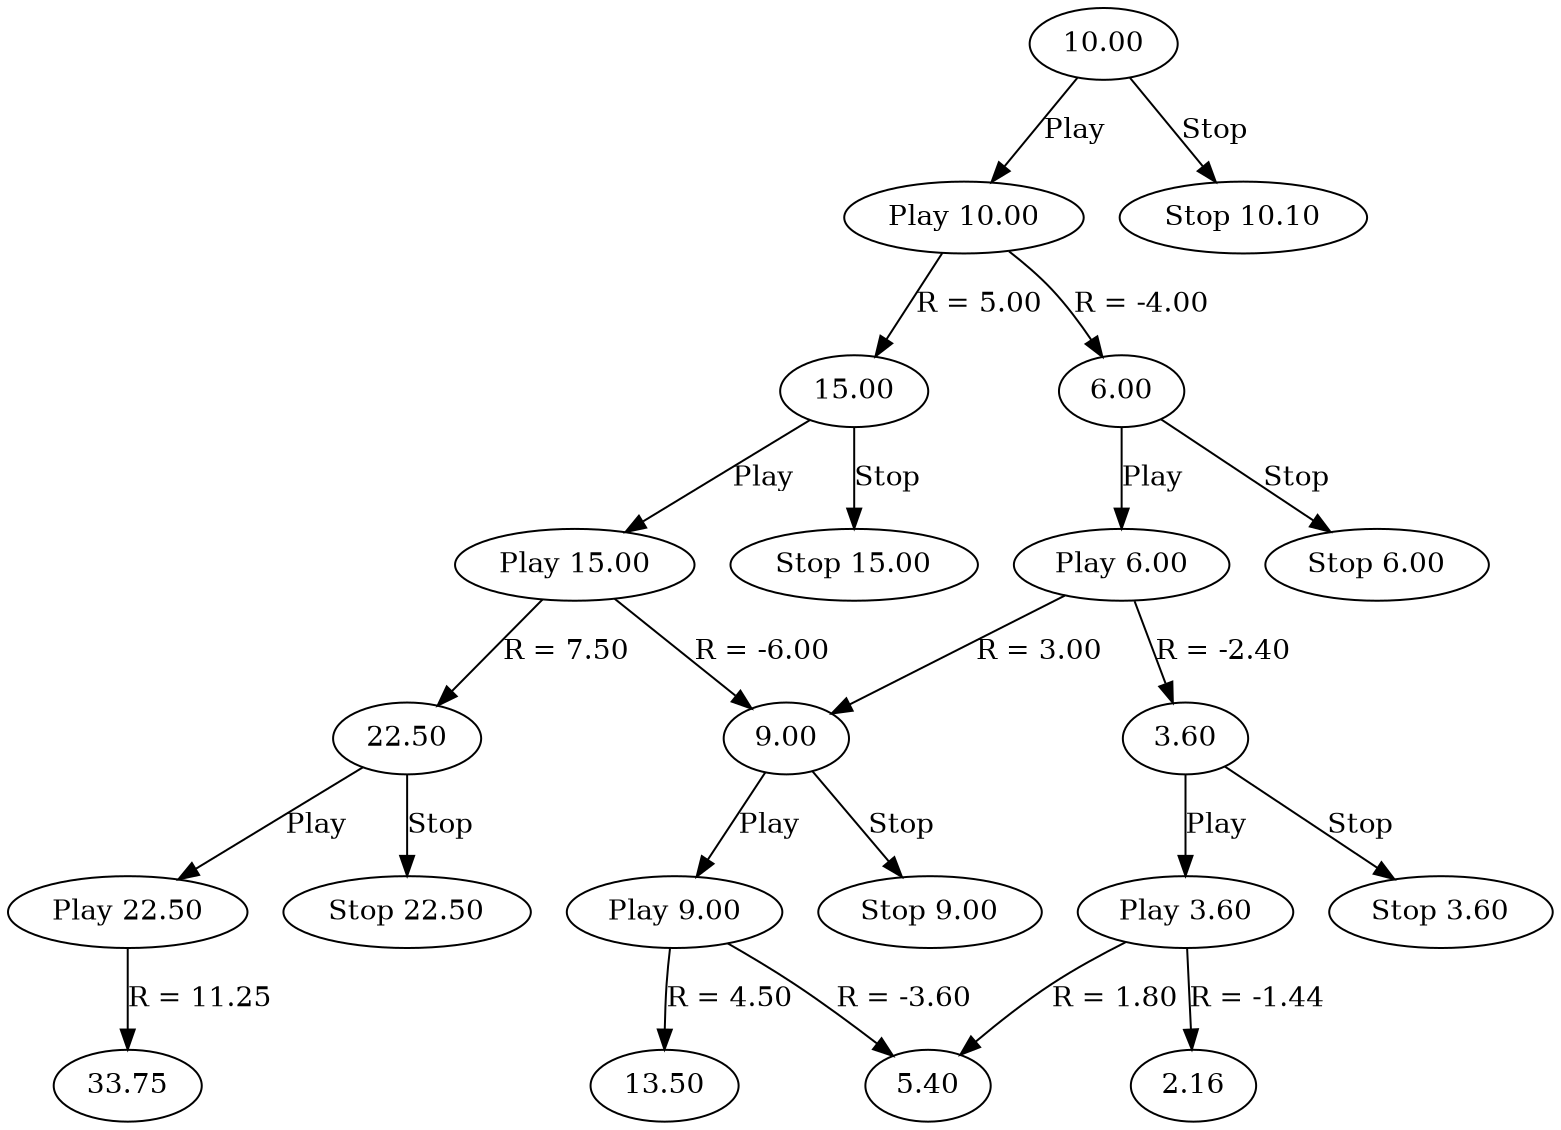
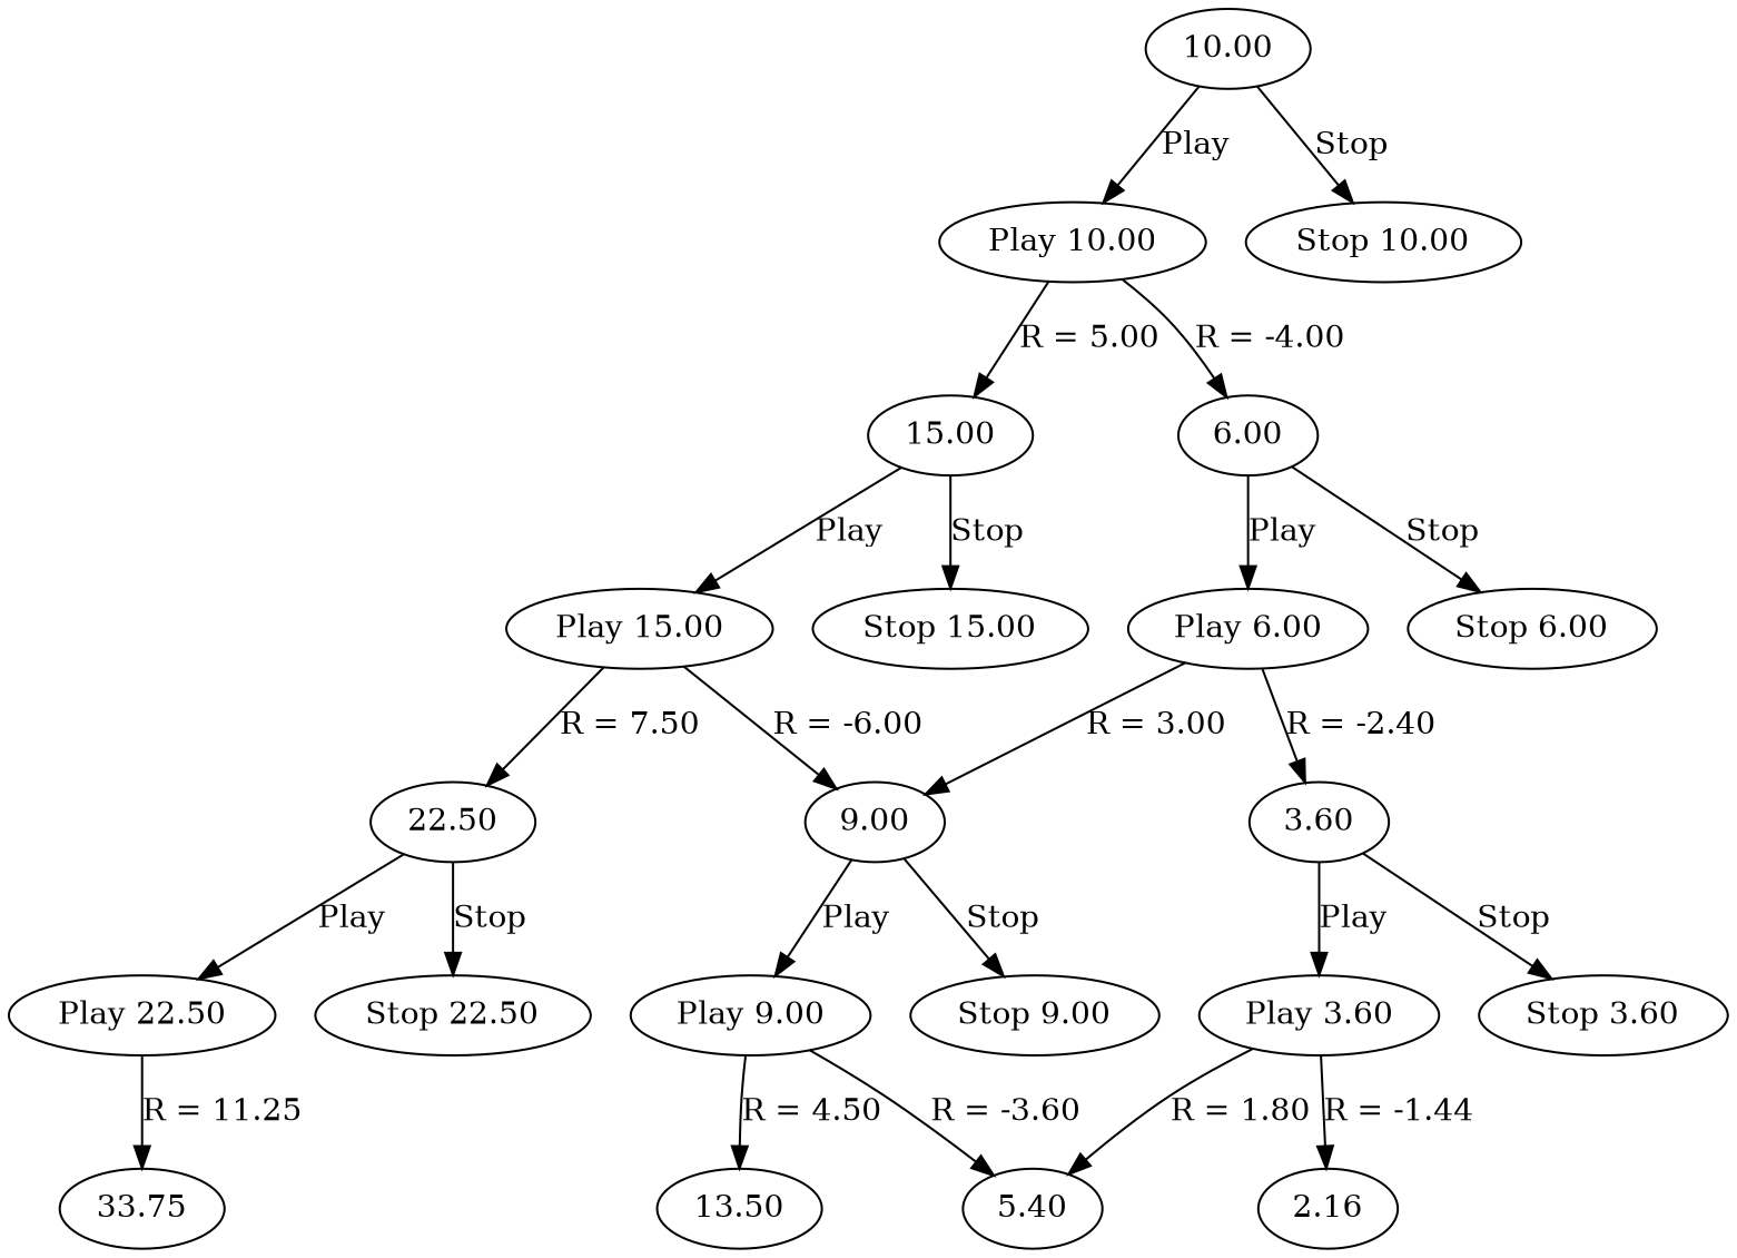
  strict digraph {
    node [action_node=False]
    15.00 [action_node=True]
    "Play 10.00"
    6.00 [action_node=True]
    "Play 15.00"
    "Stop 15.00"
    "Play 6.00"
    "Stop 6.00"
    22.50 [action_node=True]
    9.00 [action_node=True]
    3.60 [action_node=True]
    10.00 [action_node=True]
-   "Stop 10.00" [label="Stop 10.10"]
+   "Stop 10.00"
    "Play 22.50"
    "Stop 22.50"
    "Play 9.00"
    "Stop 9.00"
    "Play 3.60"
    "Stop 3.60"
    33.75 [action_node=True]
    13.50 [action_node=True]
    5.40 [action_node=True]
    2.16 [action_node=True]
    15.00 -> "Play 15.00" [label=Play]
    15.00 -> "Stop 15.00" [label=Stop]
    "Play 10.00" -> 15.00 [R=5.0 label="R = 5.00"]
    "Play 10.00" -> 6.00 [R=-4.0 label="R = -4.00"]
    6.00 -> "Play 6.00" [label=Play]
    6.00 -> "Stop 6.00" [label=Stop]
    "Play 15.00" -> 22.50 [R=7.5 label="R = 7.50"]
    "Play 15.00" -> 9.00 [R=-6.0 label="R = -6.00"]
    "Play 6.00" -> 9.00 [R=3.0 label="R = 3.00"]
    "Play 6.00" -> 3.60 [R=-2.4000000000000004 label="R = -2.40"]
    22.50 -> "Play 22.50" [label=Play]
    22.50 -> "Stop 22.50" [label=Stop]
    9.00 -> "Play 9.00" [label=Play]
    9.00 -> "Stop 9.00" [label=Stop]
    3.60 -> "Play 3.60" [label=Play]
    3.60 -> "Stop 3.60" [label=Stop]
    10.00 -> "Play 10.00" [label=Play]
    10.00 -> "Stop 10.00" [label=Stop]
    "Play 22.50" -> 33.75 [R=11.25 label="R = 11.25"]
    "Play 9.00" -> 13.50 [R=4.5 label="R = 4.50"]
    "Play 9.00" -> 5.40 [R=-3.6 label="R = -3.60"]
    "Play 3.60" -> 5.40 [R=1.7999999999999998 label="R = 1.80"]
    "Play 3.60" -> 2.16 [R=-1.44 label="R = -1.44"]
  }
